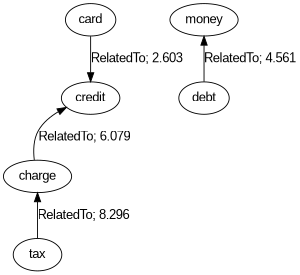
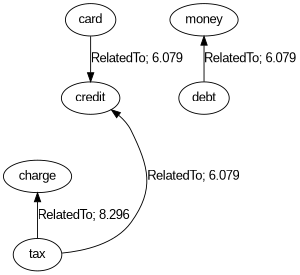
  digraph {
    fontname="Liberation Sans"
    node [fontname="Liberation Sans"]
    edge [dir=back fontname="Liberation Sans"]
    n1 [label=card]
    n2 [label=credit]
    n3 [label=charge]
    n4 [label=tax]
    n5 [label=money]
    n6 [label=debt]
-   n1 -> n2 [dir=forward label="RelatedTo; 2.603" weight=2.603]
-   n2 -> n3 [label="RelatedTo; 6.079" weight=6.079]
+   n1 -> n2 [dir=forward label="RelatedTo; 6.079" weight=2.603]
+   n2 -> n4 [label="RelatedTo; 6.079" weight=6.079]
    n3 -> n4 [label="RelatedTo; 8.296" weight=8.696]
-   n5 -> n6 [label="RelatedTo; 4.561" weight=4.561]
+   n5 -> n6 [label="RelatedTo; 6.079" weight=4.561]
  }
